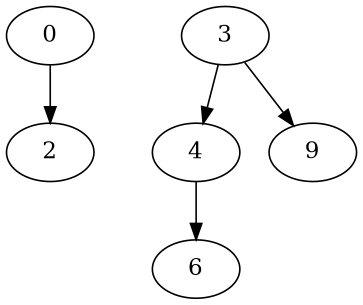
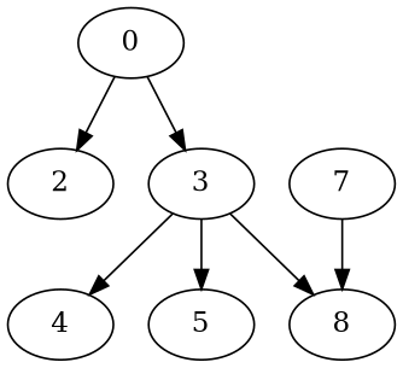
  digraph {
    n1 [alpha=35.81 label=0]
    2 [alpha=48.40]
    3 [alpha=27.60]
    4 [alpha=47.57]
-   8 [alpha=31.00 label=9]
-   6 [alpha=41.83]
+   5 [alpha=39.82]
+   8 [alpha=31.00]
+   7 [alpha=49.11]
    n1 -> 2
+   n1 -> 3
    3 -> 4
+   3 -> 5
    3 -> 8
-   4 -> 6
+   7 -> 8
  }
